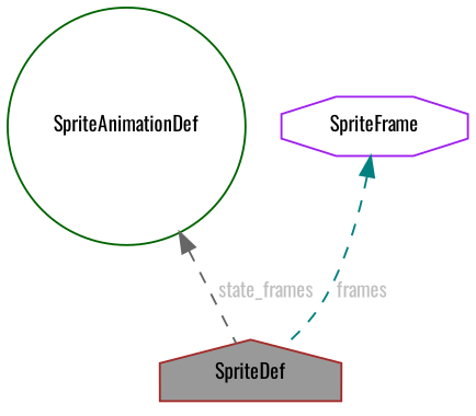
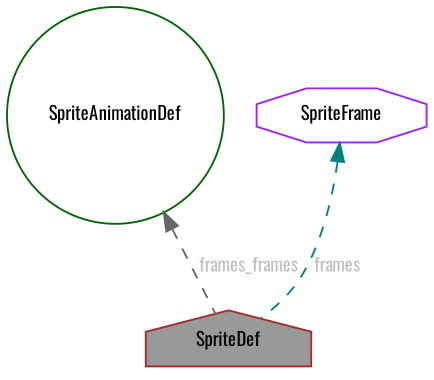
  digraph {
    fontname=Oswald
    node [fillcolor=white fontname=Oswald fontsize=10 style=filled]
    edge [dir=back fontcolor=grey fontname=Oswald fontsize=10 labelfontname=Helvetica labelfontsize=10 style=dashed]
    n1 [color=brown fillcolor=grey60 fontcolor=black height=0.2 label=SpriteDef shape=house width=0.4]
    n2 [color=darkgreen height=0.2 label=SpriteAnimationDef shape=circle width=0.4]
    n3 [color=purple height=0.2 label=SpriteFrame shape=octagon width=0.4]
-   n2 -> n1 [color=gray40 label=" state_frames"]
+   n2 -> n1 [color=gray40 label=" frames_frames"]
    n3 -> n1 [color=teal label=" frames"]
  }
